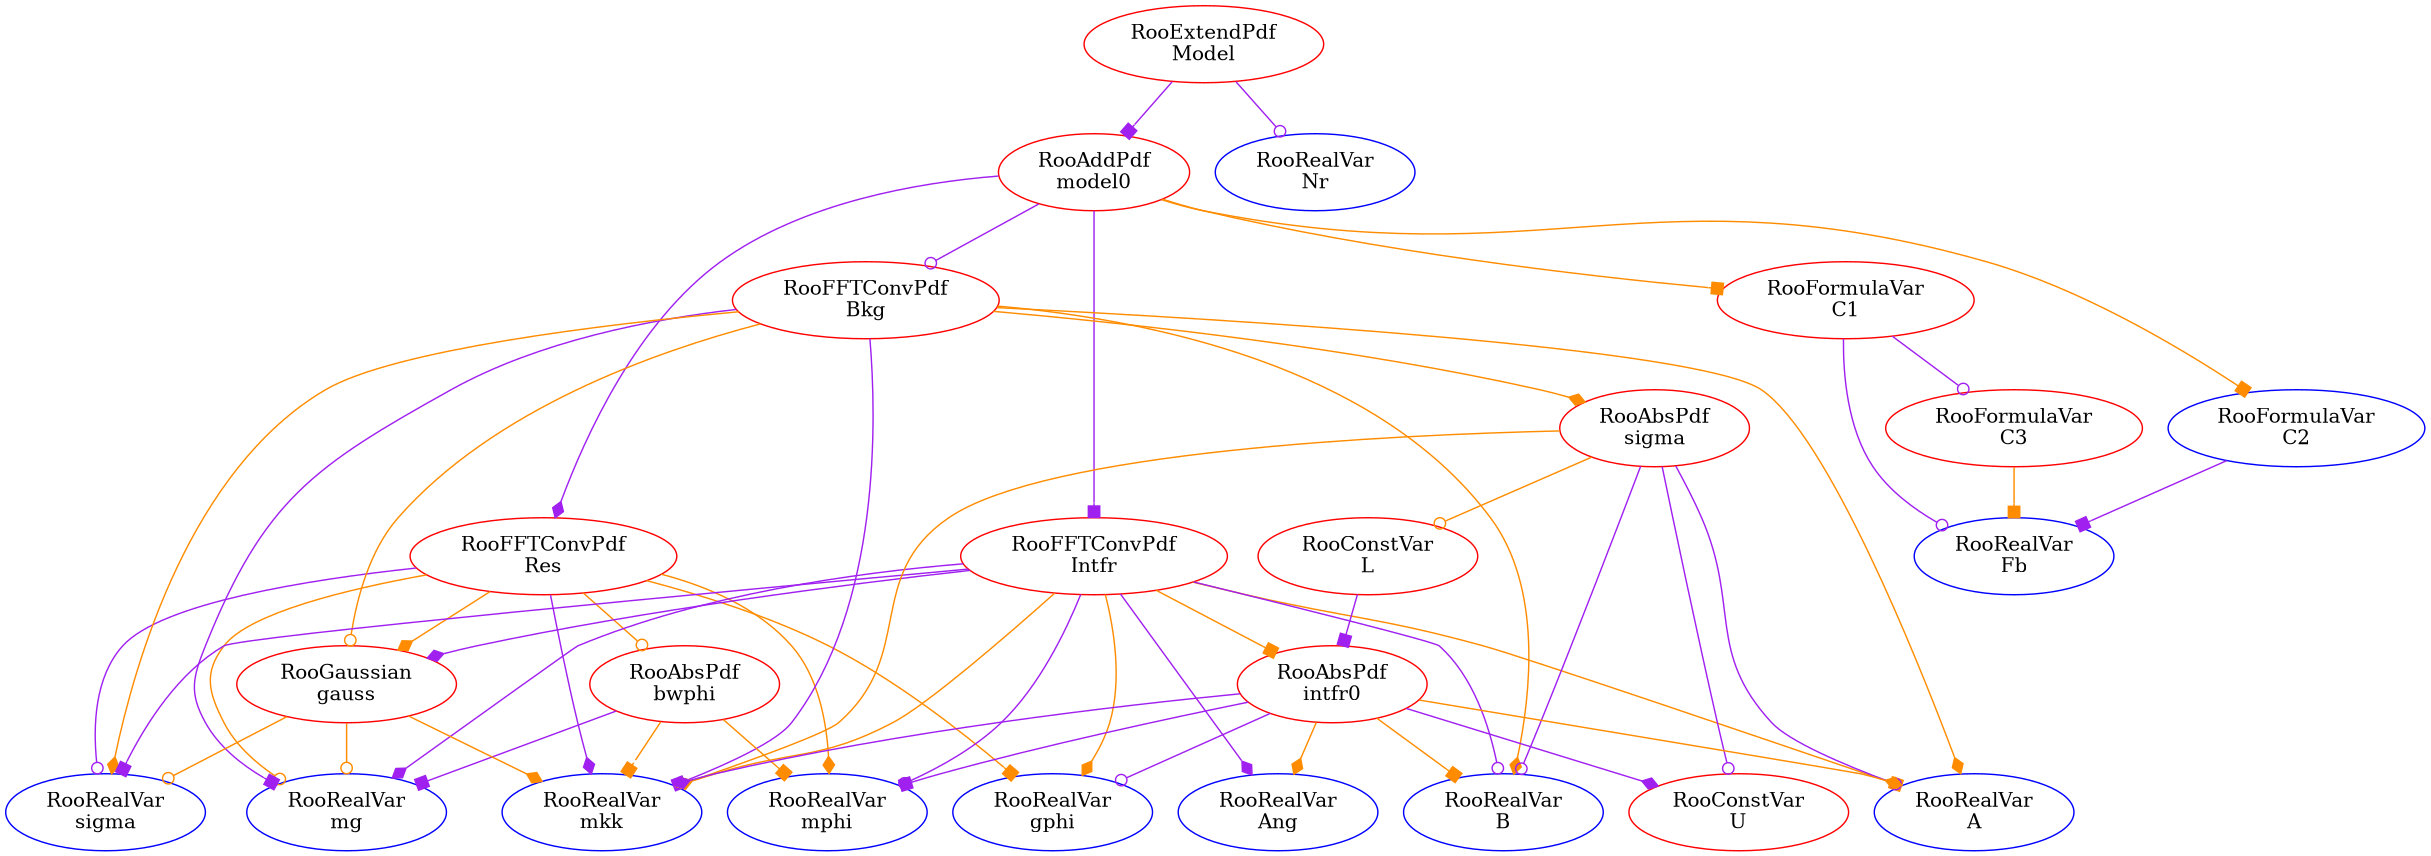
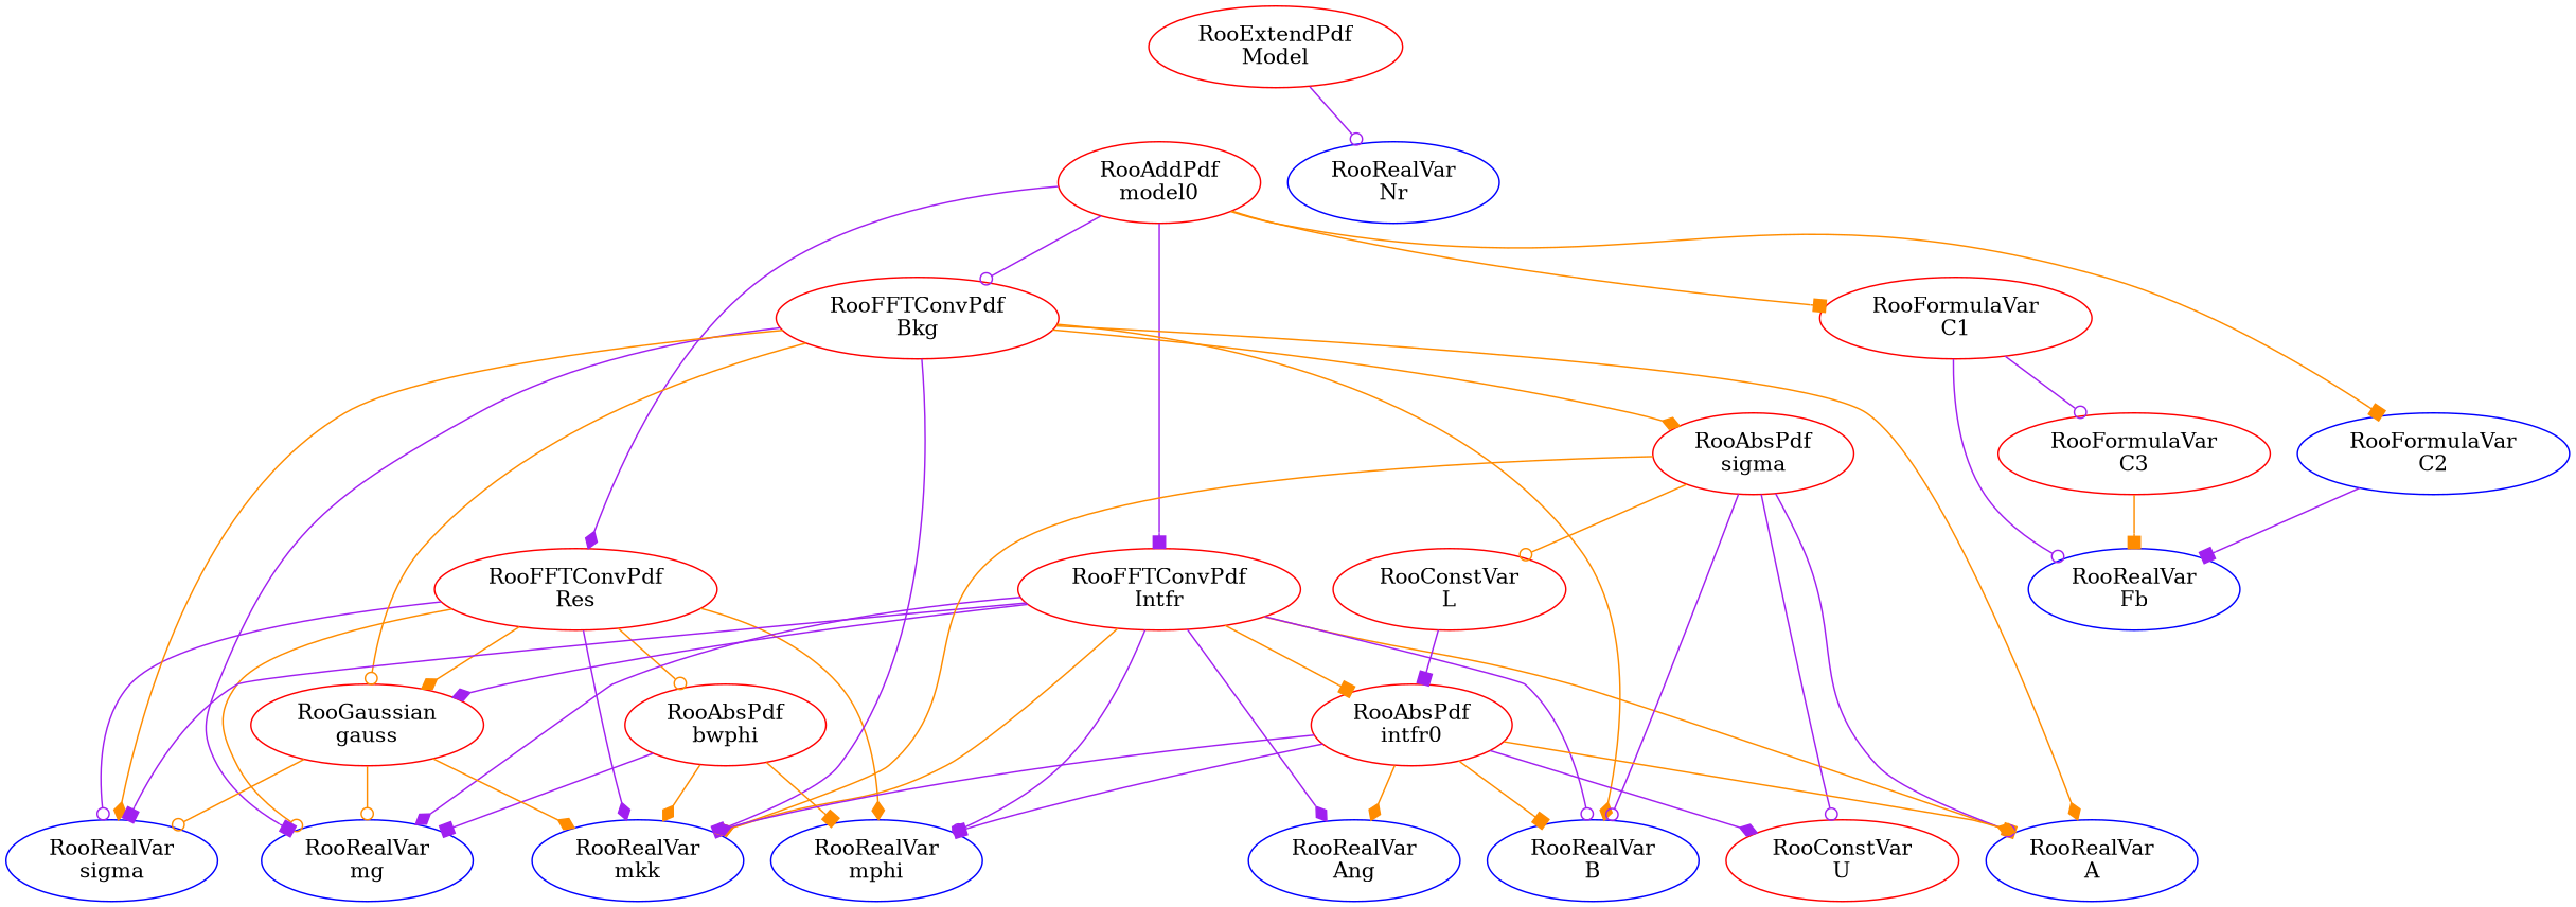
  digraph {
    node [color=red]
    edge [arrowhead=diamond color=purple]
    n1 [label="RooExtendPdf\nModel"]
    n2 [label="RooAddPdf\nmodel0"]
    n3 [color=blue label="RooRealVar\nNr"]
    n4 [label="RooFFTConvPdf\nRes"]
    n5 [label="RooFormulaVar\nC1"]
    n6 [label="RooFFTConvPdf\nBkg"]
    n7 [color=blue label="RooFormulaVar\nC2"]
    n8 [label="RooFFTConvPdf\nIntfr"]
    n9 [color=blue label="RooRealVar\nmkk"]
    n10 [label="RooAbsPdf\nbwphi"]
    n11 [color=blue label="RooRealVar\nmphi"]
-   n12 [color=blue label="RooRealVar\ngphi"]
    n13 [label="RooGaussian\ngauss"]
    n14 [color=blue label="RooRealVar\nmg"]
    n15 [color=blue label="RooRealVar\nsigma"]
    n16 [label="RooFormulaVar\nC3"]
    n17 [color=blue label="RooRealVar\nFb"]
    n18 [label="RooAbsPdf\nsigma"]
    n19 [color=blue label="RooRealVar\nA"]
    n20 [color=blue label="RooRealVar\nB"]
    n21 [label="RooAbsPdf\nintfr0"]
    n22 [color=blue label="RooRealVar\nAng"]
    n23 [label="RooConstVar\nL"]
    n24 [label="RooConstVar\nU"]
-   n1 -> n2 [arrowhead=box]
    n1 -> n3 [arrowhead=odot]
    n2 -> n4
    n2 -> n5 [arrowhead=box color=darkorange]
    n2 -> n6 [arrowhead=odot]
    n2 -> n7 [arrowhead=box color=darkorange]
    n2 -> n8 [arrowhead=box]
    n4 -> n9
    n4 -> n10 [arrowhead=odot color=darkorange]
    n4 -> n11 [color=darkorange]
-   n4 -> n12 [arrowhead=box color=darkorange]
    n4 -> n13 [color=darkorange]
    n4 -> n14 [arrowhead=odot color=darkorange]
    n4 -> n15 [arrowhead=odot]
    n5 -> n16 [arrowhead=odot]
    n5 -> n17 [arrowhead=odot]
    n6 -> n9 [arrowhead=box]
    n6 -> n13 [arrowhead=odot color=darkorange]
    n6 -> n14 [arrowhead=box]
    n6 -> n15 [color=darkorange]
    n6 -> n18 [color=darkorange]
    n6 -> n19 [color=darkorange]
    n6 -> n20 [color=darkorange]
    n7 -> n17 [arrowhead=box]
    n8 -> n9 [color=darkorange]
    n8 -> n11 [arrowhead=odot]
-   n8 -> n12 [color=darkorange]
    n8 -> n13
    n8 -> n14
    n8 -> n15 [arrowhead=box]
    n8 -> n19 [arrowhead=box color=darkorange]
    n8 -> n20 [arrowhead=odot]
    n8 -> n21 [arrowhead=box color=darkorange]
    n8 -> n22
-   n10 -> n9 [arrowhead=box color=darkorange]
+   n10 -> n9 [color=darkorange]
    n10 -> n11 [arrowhead=box color=darkorange]
    n10 -> n14 [arrowhead=box]
    n13 -> n9 [color=darkorange]
    n13 -> n14 [arrowhead=odot color=darkorange]
    n13 -> n15 [arrowhead=odot color=darkorange]
    n16 -> n17 [arrowhead=box color=darkorange]
    n18 -> n9 [color=darkorange]
    n18 -> n19 [arrowhead=odot]
    n18 -> n20 [arrowhead=odot]
    n18 -> n23 [arrowhead=odot color=darkorange]
    n18 -> n24 [arrowhead=odot]
    n21 -> n9
    n21 -> n11 [arrowhead=box]
-   n21 -> n12 [arrowhead=odot]
    n21 -> n19 [color=darkorange]
    n21 -> n20 [arrowhead=box color=darkorange]
    n21 -> n22 [color=darkorange]
    n21 -> n24
    n23 -> n21 [arrowhead=box]
  }
